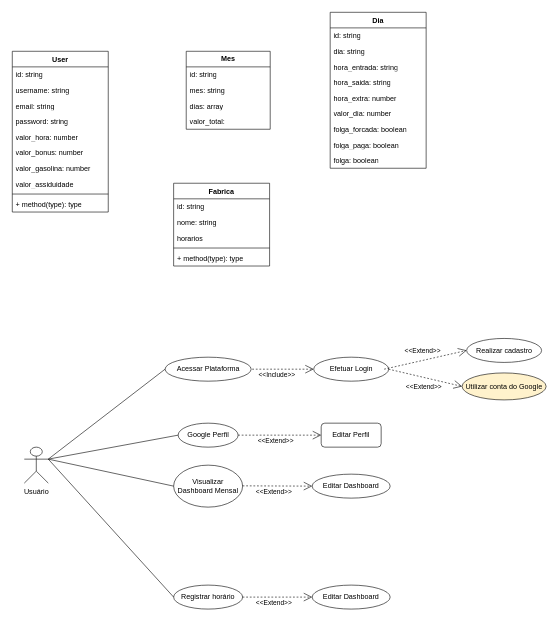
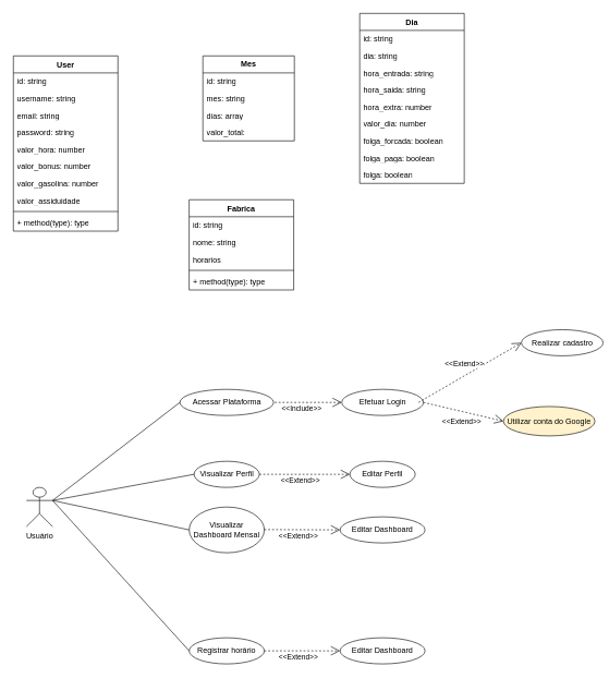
  <mxCell id="0" />
  <mxCell id="1" parent="0" />
  <mxCell id="2" value="User" style="swimlane;fontStyle=1;align=center;verticalAlign=top;childLayout=stackLayout;horizontal=1;startSize=26;horizontalStack=0;resizeParent=1;resizeParentMax=0;resizeLast=0;collapsible=1;marginBottom=0;whiteSpace=wrap;html=1;" vertex="1" parent="1"><mxGeometry x="20" y="85" width="160" height="268" as="geometry" /></mxCell>
  <mxCell id="3" value="id: string" style="text;strokeColor=none;fillColor=none;align=left;verticalAlign=top;spacingLeft=4;spacingRight=4;overflow=hidden;rotatable=0;points=[[0,0.5],[1,0.5]];portConstraint=eastwest;whiteSpace=wrap;html=1;" vertex="1" parent="2"><mxGeometry y="26" width="160" height="26" as="geometry" /></mxCell>
  <mxCell id="4" value="username: string" style="text;strokeColor=none;fillColor=none;align=left;verticalAlign=top;spacingLeft=4;spacingRight=4;overflow=hidden;rotatable=0;points=[[0,0.5],[1,0.5]];portConstraint=eastwest;whiteSpace=wrap;html=1;" vertex="1" parent="2"><mxGeometry y="52" width="160" height="26" as="geometry" /></mxCell>
  <mxCell id="5" value="email: string" style="text;strokeColor=none;fillColor=none;align=left;verticalAlign=top;spacingLeft=4;spacingRight=4;overflow=hidden;rotatable=0;points=[[0,0.5],[1,0.5]];portConstraint=eastwest;whiteSpace=wrap;html=1;" vertex="1" parent="2"><mxGeometry y="78" width="160" height="26" as="geometry" /></mxCell>
  <mxCell id="6" value="password: string" style="text;strokeColor=none;fillColor=none;align=left;verticalAlign=top;spacingLeft=4;spacingRight=4;overflow=hidden;rotatable=0;points=[[0,0.5],[1,0.5]];portConstraint=eastwest;whiteSpace=wrap;html=1;" vertex="1" parent="2"><mxGeometry y="104" width="160" height="26" as="geometry" /></mxCell>
  <mxCell id="7" value="valor_hora: number" style="text;strokeColor=none;fillColor=none;align=left;verticalAlign=top;spacingLeft=4;spacingRight=4;overflow=hidden;rotatable=0;points=[[0,0.5],[1,0.5]];portConstraint=eastwest;whiteSpace=wrap;html=1;" vertex="1" parent="2"><mxGeometry y="130" width="160" height="26" as="geometry" /></mxCell>
  <mxCell id="8" value="valor_bonus: number" style="text;strokeColor=none;fillColor=none;align=left;verticalAlign=top;spacingLeft=4;spacingRight=4;overflow=hidden;rotatable=0;points=[[0,0.5],[1,0.5]];portConstraint=eastwest;whiteSpace=wrap;html=1;" vertex="1" parent="2"><mxGeometry y="156" width="160" height="26" as="geometry" /></mxCell>
  <mxCell id="9" value="valor_gasolina: number" style="text;strokeColor=none;fillColor=none;align=left;verticalAlign=top;spacingLeft=4;spacingRight=4;overflow=hidden;rotatable=0;points=[[0,0.5],[1,0.5]];portConstraint=eastwest;whiteSpace=wrap;html=1;" vertex="1" parent="2"><mxGeometry y="182" width="160" height="26" as="geometry" /></mxCell>
  <mxCell id="10" value="valor_assiduidade" style="text;strokeColor=none;fillColor=none;align=left;verticalAlign=top;spacingLeft=4;spacingRight=4;overflow=hidden;rotatable=0;points=[[0,0.5],[1,0.5]];portConstraint=eastwest;whiteSpace=wrap;html=1;" vertex="1" parent="2"><mxGeometry y="208" width="160" height="26" as="geometry" /></mxCell>
  <mxCell id="11" value="" style="line;strokeWidth=1;fillColor=none;align=left;verticalAlign=middle;spacingTop=-1;spacingLeft=3;spacingRight=3;rotatable=0;labelPosition=right;points=[];portConstraint=eastwest;strokeColor=inherit;" vertex="1" parent="2"><mxGeometry y="234" width="160" height="8" as="geometry" /></mxCell>
  <mxCell id="12" value="+ method(type): type" style="text;strokeColor=none;fillColor=none;align=left;verticalAlign=top;spacingLeft=4;spacingRight=4;overflow=hidden;rotatable=0;points=[[0,0.5],[1,0.5]];portConstraint=eastwest;whiteSpace=wrap;html=1;" vertex="1" parent="2"><mxGeometry y="242" width="160" height="26" as="geometry" /></mxCell>
  <mxCell id="13" value="Usuário" style="shape=umlActor;verticalLabelPosition=bottom;verticalAlign=top;html=1;" vertex="1" parent="1"><mxGeometry x="40" y="745" width="40" height="60" as="geometry" /></mxCell>
- <mxCell id="14" value="Realizar cadastro" style="ellipse;whiteSpace=wrap;html=1;align=center;newEdgeStyle={&quot;edgeStyle&quot;:&quot;entityRelationEdgeStyle&quot;,&quot;startArrow&quot;:&quot;none&quot;,&quot;endArrow&quot;:&quot;none&quot;,&quot;segment&quot;:10,&quot;curved&quot;:1,&quot;sourcePerimeterSpacing&quot;:0,&quot;targetPerimeterSpacing&quot;:0};treeFolding=1;treeMoving=1;" vertex="1" parent="1"><mxGeometry x="777.5" y="563.75" width="125" height="40" as="geometry" /></mxCell>
+ <mxCell id="14" value="Realizar cadastro" style="ellipse;whiteSpace=wrap;html=1;align=center;newEdgeStyle={&quot;edgeStyle&quot;:&quot;entityRelationEdgeStyle&quot;,&quot;startArrow&quot;:&quot;none&quot;,&quot;endArrow&quot;:&quot;none&quot;,&quot;segment&quot;:10,&quot;curved&quot;:1,&quot;sourcePerimeterSpacing&quot;:0,&quot;targetPerimeterSpacing&quot;:0};treeFolding=1;treeMoving=1;" vertex="1" parent="1"><mxGeometry x="797.5" y="503.75" width="125" height="40" as="geometry" /></mxCell>
  <mxCell id="15" value="Acessar Plataforma" style="ellipse;whiteSpace=wrap;html=1;align=center;newEdgeStyle={&quot;edgeStyle&quot;:&quot;entityRelationEdgeStyle&quot;,&quot;startArrow&quot;:&quot;none&quot;,&quot;endArrow&quot;:&quot;none&quot;,&quot;segment&quot;:10,&quot;curved&quot;:1,&quot;sourcePerimeterSpacing&quot;:0,&quot;targetPerimeterSpacing&quot;:0};treeFolding=1;treeMoving=1;" vertex="1" parent="1"><mxGeometry x="274.75" y="595" width="143.5" height="40" as="geometry" /></mxCell>
- <mxCell id="16" value="Google Perfil" style="ellipse;whiteSpace=wrap;html=1;align=center;newEdgeStyle={&quot;edgeStyle&quot;:&quot;entityRelationEdgeStyle&quot;,&quot;startArrow&quot;:&quot;none&quot;,&quot;endArrow&quot;:&quot;none&quot;,&quot;segment&quot;:10,&quot;curved&quot;:1,&quot;sourcePerimeterSpacing&quot;:0,&quot;targetPerimeterSpacing&quot;:0};treeFolding=1;treeMoving=1;" vertex="1" parent="1"><mxGeometry x="296.5" y="705" width="100" height="40" as="geometry" /></mxCell>
+ <mxCell id="16" value="Visualizar Perfil" style="ellipse;whiteSpace=wrap;html=1;align=center;newEdgeStyle={&quot;edgeStyle&quot;:&quot;entityRelationEdgeStyle&quot;,&quot;startArrow&quot;:&quot;none&quot;,&quot;endArrow&quot;:&quot;none&quot;,&quot;segment&quot;:10,&quot;curved&quot;:1,&quot;sourcePerimeterSpacing&quot;:0,&quot;targetPerimeterSpacing&quot;:0};treeFolding=1;treeMoving=1;" vertex="1" parent="1"><mxGeometry x="296.5" y="705" width="100" height="40" as="geometry" /></mxCell>
  <mxCell id="17" value="Registrar horário" style="ellipse;whiteSpace=wrap;html=1;align=center;newEdgeStyle={&quot;edgeStyle&quot;:&quot;entityRelationEdgeStyle&quot;,&quot;startArrow&quot;:&quot;none&quot;,&quot;endArrow&quot;:&quot;none&quot;,&quot;segment&quot;:10,&quot;curved&quot;:1,&quot;sourcePerimeterSpacing&quot;:0,&quot;targetPerimeterSpacing&quot;:0};treeFolding=1;treeMoving=1;" vertex="1" parent="1"><mxGeometry x="289" y="975" width="115" height="40" as="geometry" /></mxCell>
  <mxCell id="18" value="Visualizar Dashboard Mensal" style="ellipse;whiteSpace=wrap;html=1;align=center;newEdgeStyle={&quot;edgeStyle&quot;:&quot;entityRelationEdgeStyle&quot;,&quot;startArrow&quot;:&quot;none&quot;,&quot;endArrow&quot;:&quot;none&quot;,&quot;segment&quot;:10,&quot;curved&quot;:1,&quot;sourcePerimeterSpacing&quot;:0,&quot;targetPerimeterSpacing&quot;:0};treeFolding=1;treeMoving=1;" vertex="1" parent="1"><mxGeometry x="289" y="775" width="115" height="70" as="geometry" /></mxCell>
- <mxCell id="19" value="Editar Perfil" style="whiteSpace=wrap;html=1;align=center;newEdgeStyle={&quot;edgeStyle&quot;:&quot;entityRelationEdgeStyle&quot;,&quot;startArrow&quot;:&quot;none&quot;,&quot;endArrow&quot;:&quot;none&quot;,&quot;segment&quot;:10,&quot;curved&quot;:1,&quot;sourcePerimeterSpacing&quot;:0,&quot;targetPerimeterSpacing&quot;:0};treeFolding=1;treeMoving=1;rounded=1;" vertex="1" parent="1"><mxGeometry x="535" y="705" width="100" height="40" as="geometry" /></mxCell>
+ <mxCell id="19" value="Editar Perfil" style="ellipse;whiteSpace=wrap;html=1;align=center;newEdgeStyle={&quot;edgeStyle&quot;:&quot;entityRelationEdgeStyle&quot;,&quot;startArrow&quot;:&quot;none&quot;,&quot;endArrow&quot;:&quot;none&quot;,&quot;segment&quot;:10,&quot;curved&quot;:1,&quot;sourcePerimeterSpacing&quot;:0,&quot;targetPerimeterSpacing&quot;:0};treeFolding=1;treeMoving=1;" vertex="1" parent="1"><mxGeometry x="535" y="705" width="100" height="40" as="geometry" /></mxCell>
  <mxCell id="20" value="&amp;lt;&amp;lt;Extend&amp;gt;&amp;gt;" style="endArrow=open;endSize=12;dashed=1;html=1;rounded=0;exitX=1;exitY=0.5;exitDx=0;exitDy=0;entryX=0;entryY=0.5;entryDx=0;entryDy=0;" edge="1" parent="1" source="16" target="19"><mxGeometry x="-0.111" y="-10" width="160" relative="1" as="geometry"><mxPoint x="250" y="935" as="sourcePoint" /><mxPoint x="400" y="840" as="targetPoint" /><mxPoint as="offset" /></mxGeometry></mxCell>
  <mxCell id="21" value="Editar Dashboard" style="ellipse;whiteSpace=wrap;html=1;align=center;newEdgeStyle={&quot;edgeStyle&quot;:&quot;entityRelationEdgeStyle&quot;,&quot;startArrow&quot;:&quot;none&quot;,&quot;endArrow&quot;:&quot;none&quot;,&quot;segment&quot;:10,&quot;curved&quot;:1,&quot;sourcePerimeterSpacing&quot;:0,&quot;targetPerimeterSpacing&quot;:0};treeFolding=1;treeMoving=1;" vertex="1" parent="1"><mxGeometry x="520" y="790" width="130" height="40" as="geometry" /></mxCell>
  <mxCell id="22" value="" style="endArrow=none;html=1;rounded=0;exitX=1;exitY=0.333;exitDx=0;exitDy=0;exitPerimeter=0;entryX=0;entryY=0.5;entryDx=0;entryDy=0;" edge="1" parent="1" source="13" target="15"><mxGeometry relative="1" as="geometry"><mxPoint x="110" y="780" as="sourcePoint" /><mxPoint x="388" y="645" as="targetPoint" /></mxGeometry></mxCell>
  <mxCell id="23" value="" style="endArrow=none;html=1;rounded=0;exitX=1;exitY=0.333;exitDx=0;exitDy=0;exitPerimeter=0;entryX=0;entryY=0.5;entryDx=0;entryDy=0;" edge="1" parent="1" source="13" target="16"><mxGeometry relative="1" as="geometry"><mxPoint x="110" y="780" as="sourcePoint" /><mxPoint x="400" y="695" as="targetPoint" /></mxGeometry></mxCell>
  <mxCell id="24" value="" style="endArrow=none;html=1;rounded=0;exitX=1;exitY=0.333;exitDx=0;exitDy=0;exitPerimeter=0;entryX=0;entryY=0.5;entryDx=0;entryDy=0;" edge="1" parent="1" source="13" target="18"><mxGeometry relative="1" as="geometry"><mxPoint x="110" y="780" as="sourcePoint" /><mxPoint x="400" y="745" as="targetPoint" /></mxGeometry></mxCell>
  <mxCell id="25" value="" style="endArrow=none;html=1;rounded=0;exitX=1;exitY=0.333;exitDx=0;exitDy=0;exitPerimeter=0;entryX=0;entryY=0.5;entryDx=0;entryDy=0;" edge="1" parent="1" source="13" target="17"><mxGeometry relative="1" as="geometry"><mxPoint x="120" y="790" as="sourcePoint" /><mxPoint x="380" y="935" as="targetPoint" /></mxGeometry></mxCell>
  <mxCell id="26" value="&amp;lt;&amp;lt;Extend&amp;gt;&amp;gt;" style="endArrow=open;endSize=12;dashed=1;html=1;rounded=0;exitX=1;exitY=0.5;exitDx=0;exitDy=0;entryX=0;entryY=0.5;entryDx=0;entryDy=0;" edge="1" parent="1" target="21"><mxGeometry x="-0.111" y="-10" width="160" relative="1" as="geometry"><mxPoint x="404" y="809.5" as="sourcePoint" /><mxPoint x="490" y="810" as="targetPoint" /><mxPoint as="offset" /></mxGeometry></mxCell>
  <mxCell id="27" value="Efetuar Login" style="ellipse;whiteSpace=wrap;html=1;align=center;newEdgeStyle={&quot;edgeStyle&quot;:&quot;entityRelationEdgeStyle&quot;,&quot;startArrow&quot;:&quot;none&quot;,&quot;endArrow&quot;:&quot;none&quot;,&quot;segment&quot;:10,&quot;curved&quot;:1,&quot;sourcePerimeterSpacing&quot;:0,&quot;targetPerimeterSpacing&quot;:0};treeFolding=1;treeMoving=1;" vertex="1" parent="1"><mxGeometry x="522.5" y="595" width="125" height="40" as="geometry" /></mxCell>
  <mxCell id="28" value="&amp;lt;&amp;lt;Extend&amp;gt;&amp;gt;" style="endArrow=open;endSize=12;dashed=1;html=1;rounded=0;entryX=0;entryY=0.5;entryDx=0;entryDy=0;" edge="1" parent="1" target="14"><mxGeometry x="-0.015" y="16" width="160" relative="1" as="geometry"><mxPoint x="640" y="615" as="sourcePoint" /><mxPoint x="520" y="735" as="targetPoint" /><mxPoint as="offset" /><Array as="points" /></mxGeometry></mxCell>
  <mxCell id="29" value="&amp;lt;&amp;lt;Include&amp;gt;&amp;gt;" style="endArrow=open;endSize=12;dashed=1;html=1;rounded=0;entryX=0;entryY=0.5;entryDx=0;entryDy=0;" edge="1" parent="1" target="27"><mxGeometry x="-0.2" y="-10" width="160" relative="1" as="geometry"><mxPoint x="420" y="615" as="sourcePoint" /><mxPoint x="505" y="585" as="targetPoint" /><mxPoint as="offset" /><Array as="points" /></mxGeometry></mxCell>
  <mxCell id="30" value="Utilizar conta do Google" style="ellipse;whiteSpace=wrap;html=1;fillColor=#fff2cc;" vertex="1" parent="1"><mxGeometry x="770" y="621.25" width="140" height="45" as="geometry" /></mxCell>
  <mxCell id="31" value="&amp;lt;&amp;lt;Extend&amp;gt;&amp;gt;" style="endArrow=open;endSize=12;dashed=1;html=1;rounded=0;exitX=1;exitY=0.5;exitDx=0;exitDy=0;entryX=0;entryY=0.5;entryDx=0;entryDy=0;" edge="1" parent="1" source="27" target="30"><mxGeometry x="0.023" y="-15" width="160" relative="1" as="geometry"><mxPoint x="627" y="641" as="sourcePoint" /><mxPoint x="730" y="575" as="targetPoint" /><mxPoint as="offset" /><Array as="points" /></mxGeometry></mxCell>
  <mxCell id="32" value="Editar Dashboard" style="ellipse;whiteSpace=wrap;html=1;align=center;newEdgeStyle={&quot;edgeStyle&quot;:&quot;entityRelationEdgeStyle&quot;,&quot;startArrow&quot;:&quot;none&quot;,&quot;endArrow&quot;:&quot;none&quot;,&quot;segment&quot;:10,&quot;curved&quot;:1,&quot;sourcePerimeterSpacing&quot;:0,&quot;targetPerimeterSpacing&quot;:0};treeFolding=1;treeMoving=1;" vertex="1" parent="1"><mxGeometry x="520" y="975" width="130" height="40" as="geometry" /></mxCell>
  <mxCell id="33" value="&amp;lt;&amp;lt;Extend&amp;gt;&amp;gt;" style="endArrow=open;endSize=12;dashed=1;html=1;rounded=0;exitX=1;exitY=0.5;exitDx=0;exitDy=0;entryX=0;entryY=0.5;entryDx=0;entryDy=0;" edge="1" parent="1" source="17" target="32"><mxGeometry x="-0.111" y="-10" width="160" relative="1" as="geometry"><mxPoint x="414" y="819.5" as="sourcePoint" /><mxPoint x="520" y="820" as="targetPoint" /><mxPoint as="offset" /><Array as="points" /></mxGeometry></mxCell>
  <mxCell id="34" value="Dia" style="swimlane;fontStyle=1;align=center;verticalAlign=top;childLayout=stackLayout;horizontal=1;startSize=26;horizontalStack=0;resizeParent=1;resizeParentMax=0;resizeLast=0;collapsible=1;marginBottom=0;whiteSpace=wrap;html=1;" vertex="1" parent="1"><mxGeometry x="550" y="20" width="160" height="260" as="geometry" /></mxCell>
  <mxCell id="35" value="id: string" style="text;strokeColor=none;fillColor=none;align=left;verticalAlign=top;spacingLeft=4;spacingRight=4;overflow=hidden;rotatable=0;points=[[0,0.5],[1,0.5]];portConstraint=eastwest;whiteSpace=wrap;html=1;" vertex="1" parent="34"><mxGeometry y="26" width="160" height="26" as="geometry" /></mxCell>
  <mxCell id="36" value="dia: string" style="text;strokeColor=none;fillColor=none;align=left;verticalAlign=top;spacingLeft=4;spacingRight=4;overflow=hidden;rotatable=0;points=[[0,0.5],[1,0.5]];portConstraint=eastwest;whiteSpace=wrap;html=1;" vertex="1" parent="34"><mxGeometry y="52" width="160" height="26" as="geometry" /></mxCell>
  <mxCell id="37" value="hora_entrada: string" style="text;strokeColor=none;fillColor=none;align=left;verticalAlign=top;spacingLeft=4;spacingRight=4;overflow=hidden;rotatable=0;points=[[0,0.5],[1,0.5]];portConstraint=eastwest;whiteSpace=wrap;html=1;" vertex="1" parent="34"><mxGeometry y="78" width="160" height="26" as="geometry" /></mxCell>
  <mxCell id="38" value="hora_saida: string" style="text;strokeColor=none;fillColor=none;align=left;verticalAlign=top;spacingLeft=4;spacingRight=4;overflow=hidden;rotatable=0;points=[[0,0.5],[1,0.5]];portConstraint=eastwest;whiteSpace=wrap;html=1;" vertex="1" parent="34"><mxGeometry y="104" width="160" height="26" as="geometry" /></mxCell>
  <mxCell id="39" value="hora_extra: number" style="text;strokeColor=none;fillColor=none;align=left;verticalAlign=top;spacingLeft=4;spacingRight=4;overflow=hidden;rotatable=0;points=[[0,0.5],[1,0.5]];portConstraint=eastwest;whiteSpace=wrap;html=1;" vertex="1" parent="34"><mxGeometry y="130" width="160" height="26" as="geometry" /></mxCell>
  <mxCell id="40" value="valor_dia: number" style="text;strokeColor=none;fillColor=none;align=left;verticalAlign=top;spacingLeft=4;spacingRight=4;overflow=hidden;rotatable=0;points=[[0,0.5],[1,0.5]];portConstraint=eastwest;whiteSpace=wrap;html=1;" vertex="1" parent="34"><mxGeometry y="156" width="160" height="26" as="geometry" /></mxCell>
  <mxCell id="41" value="folga_forcada: boolean" style="text;strokeColor=none;fillColor=none;align=left;verticalAlign=top;spacingLeft=4;spacingRight=4;overflow=hidden;rotatable=0;points=[[0,0.5],[1,0.5]];portConstraint=eastwest;whiteSpace=wrap;html=1;" vertex="1" parent="34"><mxGeometry y="182" width="160" height="26" as="geometry" /></mxCell>
  <mxCell id="42" value="folga_paga: boolean" style="text;strokeColor=none;fillColor=none;align=left;verticalAlign=top;spacingLeft=4;spacingRight=4;overflow=hidden;rotatable=0;points=[[0,0.5],[1,0.5]];portConstraint=eastwest;whiteSpace=wrap;html=1;" vertex="1" parent="34"><mxGeometry y="208" width="160" height="26" as="geometry" /></mxCell>
  <mxCell id="43" value="folga: boolean" style="text;strokeColor=none;fillColor=none;align=left;verticalAlign=top;spacingLeft=4;spacingRight=4;overflow=hidden;rotatable=0;points=[[0,0.5],[1,0.5]];portConstraint=eastwest;whiteSpace=wrap;html=1;" vertex="1" parent="34"><mxGeometry y="234" width="160" height="26" as="geometry" /></mxCell>
  <mxCell id="44" value="&lt;b&gt;Mes&lt;/b&gt;" style="swimlane;fontStyle=0;childLayout=stackLayout;horizontal=1;startSize=26;fillColor=none;horizontalStack=0;resizeParent=1;resizeParentMax=0;resizeLast=0;collapsible=1;marginBottom=0;whiteSpace=wrap;html=1;" vertex="1" parent="1"><mxGeometry x="310" y="85" width="140" height="130" as="geometry" /></mxCell>
  <mxCell id="45" value="id: string" style="text;strokeColor=none;fillColor=none;align=left;verticalAlign=top;spacingLeft=4;spacingRight=4;overflow=hidden;rotatable=0;points=[[0,0.5],[1,0.5]];portConstraint=eastwest;whiteSpace=wrap;html=1;" vertex="1" parent="44"><mxGeometry y="26" width="140" height="26" as="geometry" /></mxCell>
  <mxCell id="46" value="mes: string" style="text;strokeColor=none;fillColor=none;align=left;verticalAlign=top;spacingLeft=4;spacingRight=4;overflow=hidden;rotatable=0;points=[[0,0.5],[1,0.5]];portConstraint=eastwest;whiteSpace=wrap;html=1;" vertex="1" parent="44"><mxGeometry y="52" width="140" height="26" as="geometry" /></mxCell>
  <mxCell id="47" value="dias: array" style="text;strokeColor=none;fillColor=none;align=left;verticalAlign=top;spacingLeft=4;spacingRight=4;overflow=hidden;rotatable=0;points=[[0,0.5],[1,0.5]];portConstraint=eastwest;whiteSpace=wrap;html=1;" vertex="1" parent="44"><mxGeometry y="78" width="140" height="26" as="geometry" /></mxCell>
  <mxCell id="48" value="valor_total:&amp;nbsp;" style="text;strokeColor=none;fillColor=none;align=left;verticalAlign=top;spacingLeft=4;spacingRight=4;overflow=hidden;rotatable=0;points=[[0,0.5],[1,0.5]];portConstraint=eastwest;whiteSpace=wrap;html=1;" vertex="1" parent="44"><mxGeometry y="104" width="140" height="26" as="geometry" /></mxCell>
  <mxCell id="49" value="Fabrica" style="swimlane;fontStyle=1;align=center;verticalAlign=top;childLayout=stackLayout;horizontal=1;startSize=26;horizontalStack=0;resizeParent=1;resizeParentMax=0;resizeLast=0;collapsible=1;marginBottom=0;whiteSpace=wrap;html=1;" vertex="1" parent="1"><mxGeometry x="289" y="305" width="160" height="138" as="geometry" /></mxCell>
  <mxCell id="50" value="id: string" style="text;strokeColor=none;fillColor=none;align=left;verticalAlign=top;spacingLeft=4;spacingRight=4;overflow=hidden;rotatable=0;points=[[0,0.5],[1,0.5]];portConstraint=eastwest;whiteSpace=wrap;html=1;" vertex="1" parent="49"><mxGeometry y="26" width="160" height="26" as="geometry" /></mxCell>
  <mxCell id="51" value="nome: string" style="text;strokeColor=none;fillColor=none;align=left;verticalAlign=top;spacingLeft=4;spacingRight=4;overflow=hidden;rotatable=0;points=[[0,0.5],[1,0.5]];portConstraint=eastwest;whiteSpace=wrap;html=1;" vertex="1" parent="49"><mxGeometry y="52" width="160" height="26" as="geometry" /></mxCell>
  <mxCell id="52" value="horarios" style="text;strokeColor=none;fillColor=none;align=left;verticalAlign=top;spacingLeft=4;spacingRight=4;overflow=hidden;rotatable=0;points=[[0,0.5],[1,0.5]];portConstraint=eastwest;whiteSpace=wrap;html=1;" vertex="1" parent="49"><mxGeometry y="78" width="160" height="26" as="geometry" /></mxCell>
  <mxCell id="53" value="" style="line;strokeWidth=1;fillColor=none;align=left;verticalAlign=middle;spacingTop=-1;spacingLeft=3;spacingRight=3;rotatable=0;labelPosition=right;points=[];portConstraint=eastwest;strokeColor=inherit;" vertex="1" parent="49"><mxGeometry y="104" width="160" height="8" as="geometry" /></mxCell>
  <mxCell id="54" value="+ method(type): type" style="text;strokeColor=none;fillColor=none;align=left;verticalAlign=top;spacingLeft=4;spacingRight=4;overflow=hidden;rotatable=0;points=[[0,0.5],[1,0.5]];portConstraint=eastwest;whiteSpace=wrap;html=1;" vertex="1" parent="49"><mxGeometry y="112" width="160" height="26" as="geometry" /></mxCell>
